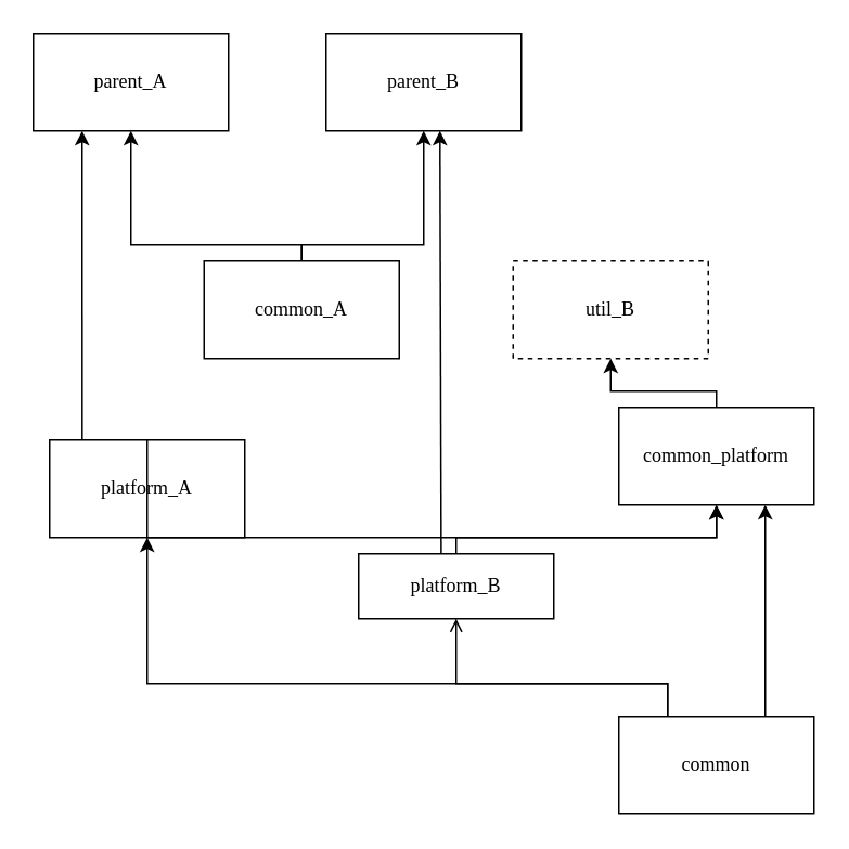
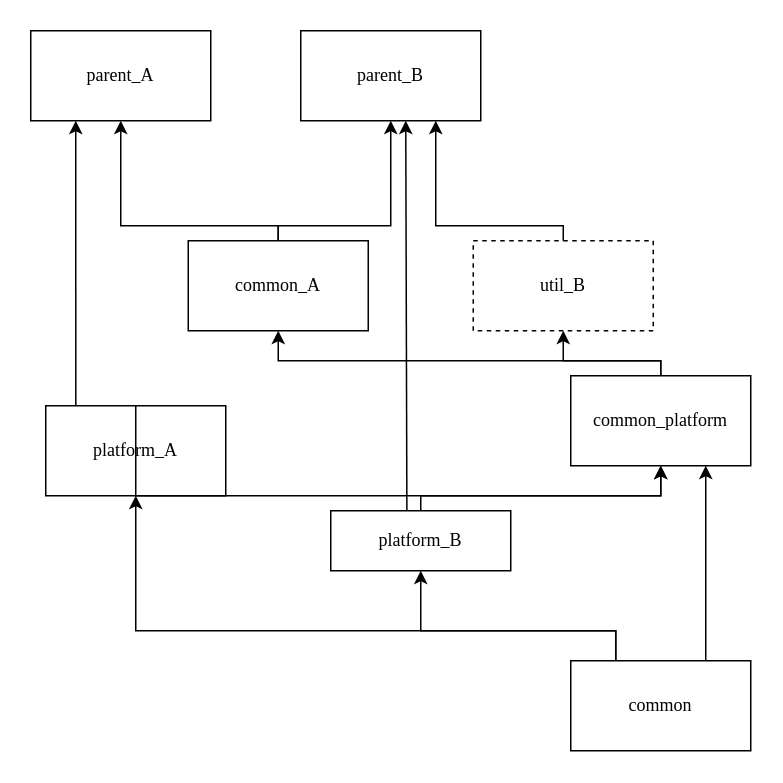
  <mxCell id="0" />
  <mxCell id="1" parent="0" />
  <mxCell id="2" value="parent_A" style="rounded=0;whiteSpace=wrap;html=1;fontFamily=Lucida Console;fillColor=none;" vertex="1" parent="1"><mxGeometry x="20" y="20" width="120" height="60" as="geometry" /></mxCell>
  <mxCell id="3" value="parent_B" style="rounded=0;whiteSpace=wrap;html=1;fontFamily=Lucida Console;fillColor=none;" vertex="1" parent="1"><mxGeometry x="200" y="20" width="120" height="60" as="geometry" /></mxCell>
  <mxCell id="4" value="common_A" style="rounded=0;whiteSpace=wrap;html=1;fontFamily=Lucida Console;fillColor=none;" vertex="1" parent="1"><mxGeometry x="125" y="160" width="120" height="60" as="geometry" /></mxCell>
  <mxCell id="5" value="util_B" style="rounded=0;whiteSpace=wrap;html=1;fontFamily=Lucida Console;fillColor=none;dashed=1;" vertex="1" parent="1"><mxGeometry x="315" y="160" width="120" height="60" as="geometry" /></mxCell>
  <mxCell id="6" value="platform_A" style="rounded=0;whiteSpace=wrap;html=1;fontFamily=Lucida Console;fillColor=none;" vertex="1" parent="1"><mxGeometry x="30" y="270" width="120" height="60" as="geometry" /></mxCell>
  <mxCell id="7" value="platform_B" style="rounded=0;whiteSpace=wrap;html=1;fontFamily=Lucida Console;fillColor=none;" vertex="1" parent="1"><mxGeometry x="220" y="340" width="120" height="40" as="geometry" /></mxCell>
  <mxCell id="8" value="common" style="rounded=0;whiteSpace=wrap;html=1;fontFamily=Lucida Console;fillColor=none;" vertex="1" parent="1"><mxGeometry x="380" y="440" width="120" height="60" as="geometry" /></mxCell>
  <mxCell id="9" value="common_platform" style="rounded=0;whiteSpace=wrap;html=1;perimeterSpacing=0;fontFamily=Lucida Console;fillColor=none;" vertex="1" parent="1"><mxGeometry x="380" y="250" width="120" height="60" as="geometry" /></mxCell>
  <mxCell id="10" value="" style="endArrow=classic;html=1;rounded=0;entryX=0.5;entryY=1;entryDx=0;entryDy=0;exitX=0.25;exitY=0;exitDx=0;exitDy=0;fontFamily=Lucida Console;" edge="1" parent="1" source="8" target="6"><mxGeometry width="50" height="50" relative="1" as="geometry"><mxPoint x="140" y="220" as="sourcePoint" /><mxPoint x="190" y="170" as="targetPoint" /><Array as="points"><mxPoint x="410" y="420" /><mxPoint x="90" y="420" /></Array></mxGeometry></mxCell>
- <mxCell id="11" value="" style="endArrow=open;html=1;rounded=0;entryX=0.5;entryY=1;entryDx=0;entryDy=0;exitX=0.25;exitY=0;exitDx=0;exitDy=0;fontFamily=Lucida Console;" edge="1" parent="1" source="8" target="7"><mxGeometry width="50" height="50" relative="1" as="geometry"><mxPoint x="410" y="420" as="sourcePoint" /><mxPoint x="190" y="170" as="targetPoint" /><Array as="points"><mxPoint x="410" y="420" /><mxPoint x="280" y="420" /></Array></mxGeometry></mxCell>
+ <mxCell id="11" value="" style="endArrow=classic;html=1;rounded=0;entryX=0.5;entryY=1;entryDx=0;entryDy=0;exitX=0.25;exitY=0;exitDx=0;exitDy=0;fontFamily=Lucida Console;" edge="1" parent="1" source="8" target="7"><mxGeometry width="50" height="50" relative="1" as="geometry"><mxPoint x="410" y="420" as="sourcePoint" /><mxPoint x="190" y="170" as="targetPoint" /><Array as="points"><mxPoint x="410" y="420" /><mxPoint x="280" y="420" /></Array></mxGeometry></mxCell>
  <mxCell id="12" value="" style="endArrow=classic;html=1;rounded=0;exitX=0.5;exitY=0;exitDx=0;exitDy=0;entryX=0.5;entryY=1;entryDx=0;entryDy=0;fontFamily=Lucida Console;" edge="1" parent="1" source="6" target="9"><mxGeometry width="50" height="50" relative="1" as="geometry"><mxPoint x="140" y="210" as="sourcePoint" /><mxPoint x="190" y="160" as="targetPoint" /><Array as="points"><mxPoint x="90" y="330" /><mxPoint x="440" y="330" /></Array></mxGeometry></mxCell>
  <mxCell id="13" value="" style="endArrow=classic;html=1;rounded=0;exitX=0.5;exitY=0;exitDx=0;exitDy=0;fontFamily=Lucida Console;" edge="1" parent="1" source="7"><mxGeometry width="50" height="50" relative="1" as="geometry"><mxPoint x="140" y="210" as="sourcePoint" /><mxPoint x="440" y="310" as="targetPoint" /><Array as="points"><mxPoint x="280" y="330" /><mxPoint x="440" y="330" /></Array></mxGeometry></mxCell>
+ <mxCell id="14" value="" style="endArrow=classic;html=1;rounded=0;entryX=0.5;entryY=1;entryDx=0;entryDy=0;exitX=0.5;exitY=0;exitDx=0;exitDy=0;fontFamily=Lucida Console;" edge="1" parent="1" source="9" target="4"><mxGeometry width="50" height="50" relative="1" as="geometry"><mxPoint x="210" y="260" as="sourcePoint" /><mxPoint x="130" y="220" as="targetPoint" /><Array as="points"><mxPoint x="440" y="240" /><mxPoint x="185" y="240" /></Array></mxGeometry></mxCell>
  <mxCell id="15" value="" style="endArrow=classic;html=1;rounded=0;entryX=0.5;entryY=1;entryDx=0;entryDy=0;exitX=0.5;exitY=0;exitDx=0;exitDy=0;fontFamily=Lucida Console;" edge="1" parent="1" source="9" target="5"><mxGeometry width="50" height="50" relative="1" as="geometry"><mxPoint x="440" y="240" as="sourcePoint" /><mxPoint x="190" y="160" as="targetPoint" /><Array as="points"><mxPoint x="440" y="240" /><mxPoint x="375" y="240" /></Array></mxGeometry></mxCell>
  <mxCell id="16" value="" style="endArrow=classic;html=1;rounded=0;entryX=0.75;entryY=1;entryDx=0;entryDy=0;exitX=0.75;exitY=0;exitDx=0;exitDy=0;fontFamily=Lucida Console;" edge="1" parent="1" source="8" target="9"><mxGeometry width="50" height="50" relative="1" as="geometry"><mxPoint x="140" y="220" as="sourcePoint" /><mxPoint x="190" y="170" as="targetPoint" /></mxGeometry></mxCell>
  <mxCell id="17" value="" style="endArrow=classic;html=1;rounded=0;exitX=0.5;exitY=0;exitDx=0;exitDy=0;entryX=0.5;entryY=1;entryDx=0;entryDy=0;fontFamily=Lucida Console;" edge="1" parent="1" source="4" target="2"><mxGeometry width="50" height="50" relative="1" as="geometry"><mxPoint x="180" y="140" as="sourcePoint" /><mxPoint x="230" y="90" as="targetPoint" /><Array as="points"><mxPoint x="185" y="150" /><mxPoint x="80" y="150" /></Array></mxGeometry></mxCell>
  <mxCell id="18" value="" style="endArrow=classic;html=1;rounded=0;exitX=0.5;exitY=0;exitDx=0;exitDy=0;entryX=0.5;entryY=1;entryDx=0;entryDy=0;fontFamily=Lucida Console;" edge="1" parent="1" source="4" target="3"><mxGeometry width="50" height="50" relative="1" as="geometry"><mxPoint x="280" y="150" as="sourcePoint" /><mxPoint x="330" y="100" as="targetPoint" /><Array as="points"><mxPoint x="185" y="150" /><mxPoint x="260" y="150" /></Array></mxGeometry></mxCell>
+ <mxCell id="19" value="" style="endArrow=classic;html=1;rounded=0;entryX=0.75;entryY=1;entryDx=0;entryDy=0;exitX=0.5;exitY=0;exitDx=0;exitDy=0;fontFamily=Lucida Console;" edge="1" parent="1" source="5" target="3"><mxGeometry width="50" height="50" relative="1" as="geometry"><mxPoint x="140" y="220" as="sourcePoint" /><mxPoint x="190" y="170" as="targetPoint" /><Array as="points"><mxPoint x="375" y="150" /><mxPoint x="290" y="150" /></Array></mxGeometry></mxCell>
  <mxCell id="20" value="" style="endArrow=classic;html=1;rounded=0;exitX=0.167;exitY=0;exitDx=0;exitDy=0;entryX=0.25;entryY=1;entryDx=0;entryDy=0;exitPerimeter=0;fontFamily=Lucida Console;" edge="1" parent="1" source="6" target="2"><mxGeometry width="50" height="50" relative="1" as="geometry"><mxPoint x="55" y="320" as="sourcePoint" /><mxPoint x="105" y="270" as="targetPoint" /></mxGeometry></mxCell>
  <mxCell id="21" value="" style="endArrow=classic;html=1;rounded=0;exitX=0.423;exitY=0;exitDx=0;exitDy=0;exitPerimeter=0;fontFamily=Lucida Console;" edge="1" parent="1" source="7"><mxGeometry width="50" height="50" relative="1" as="geometry"><mxPoint x="270" y="320" as="sourcePoint" /><mxPoint x="270" y="80" as="targetPoint" /></mxGeometry></mxCell>
